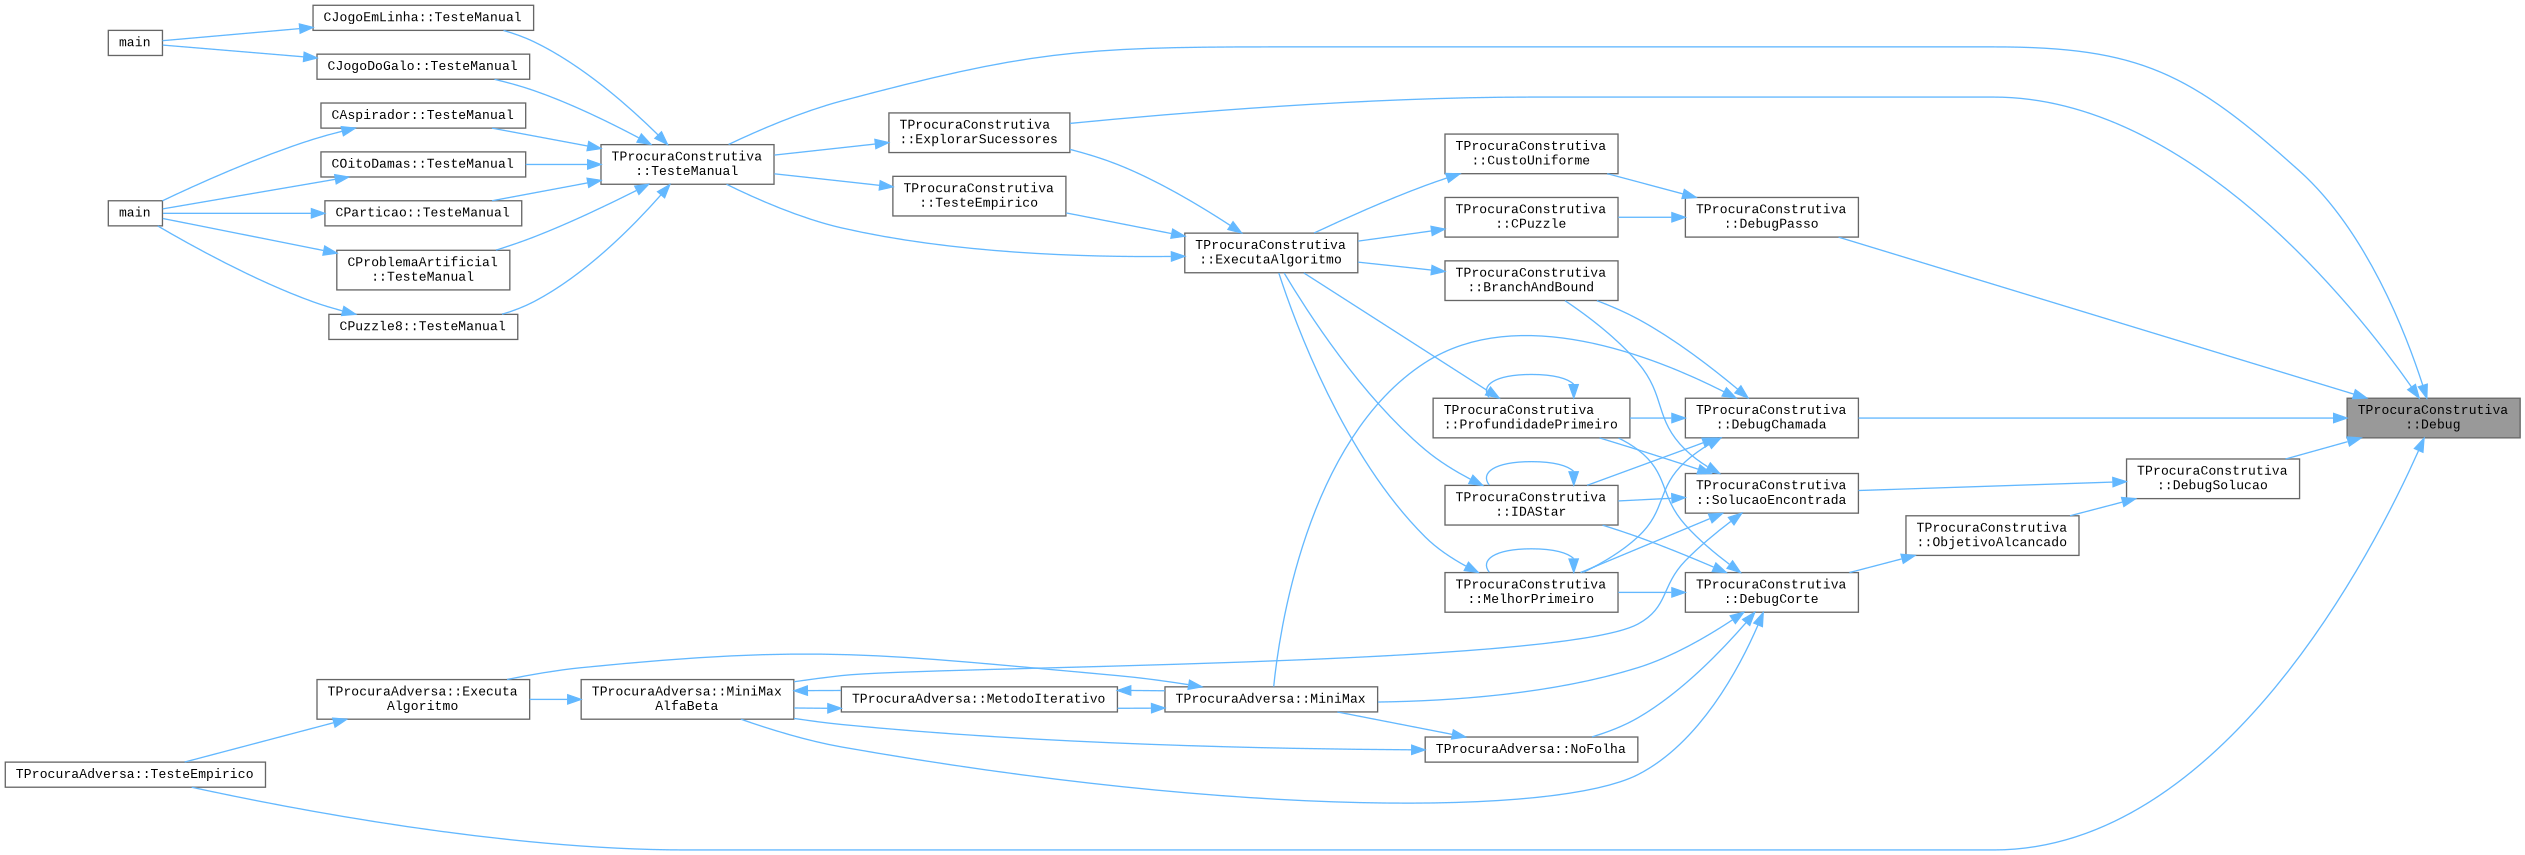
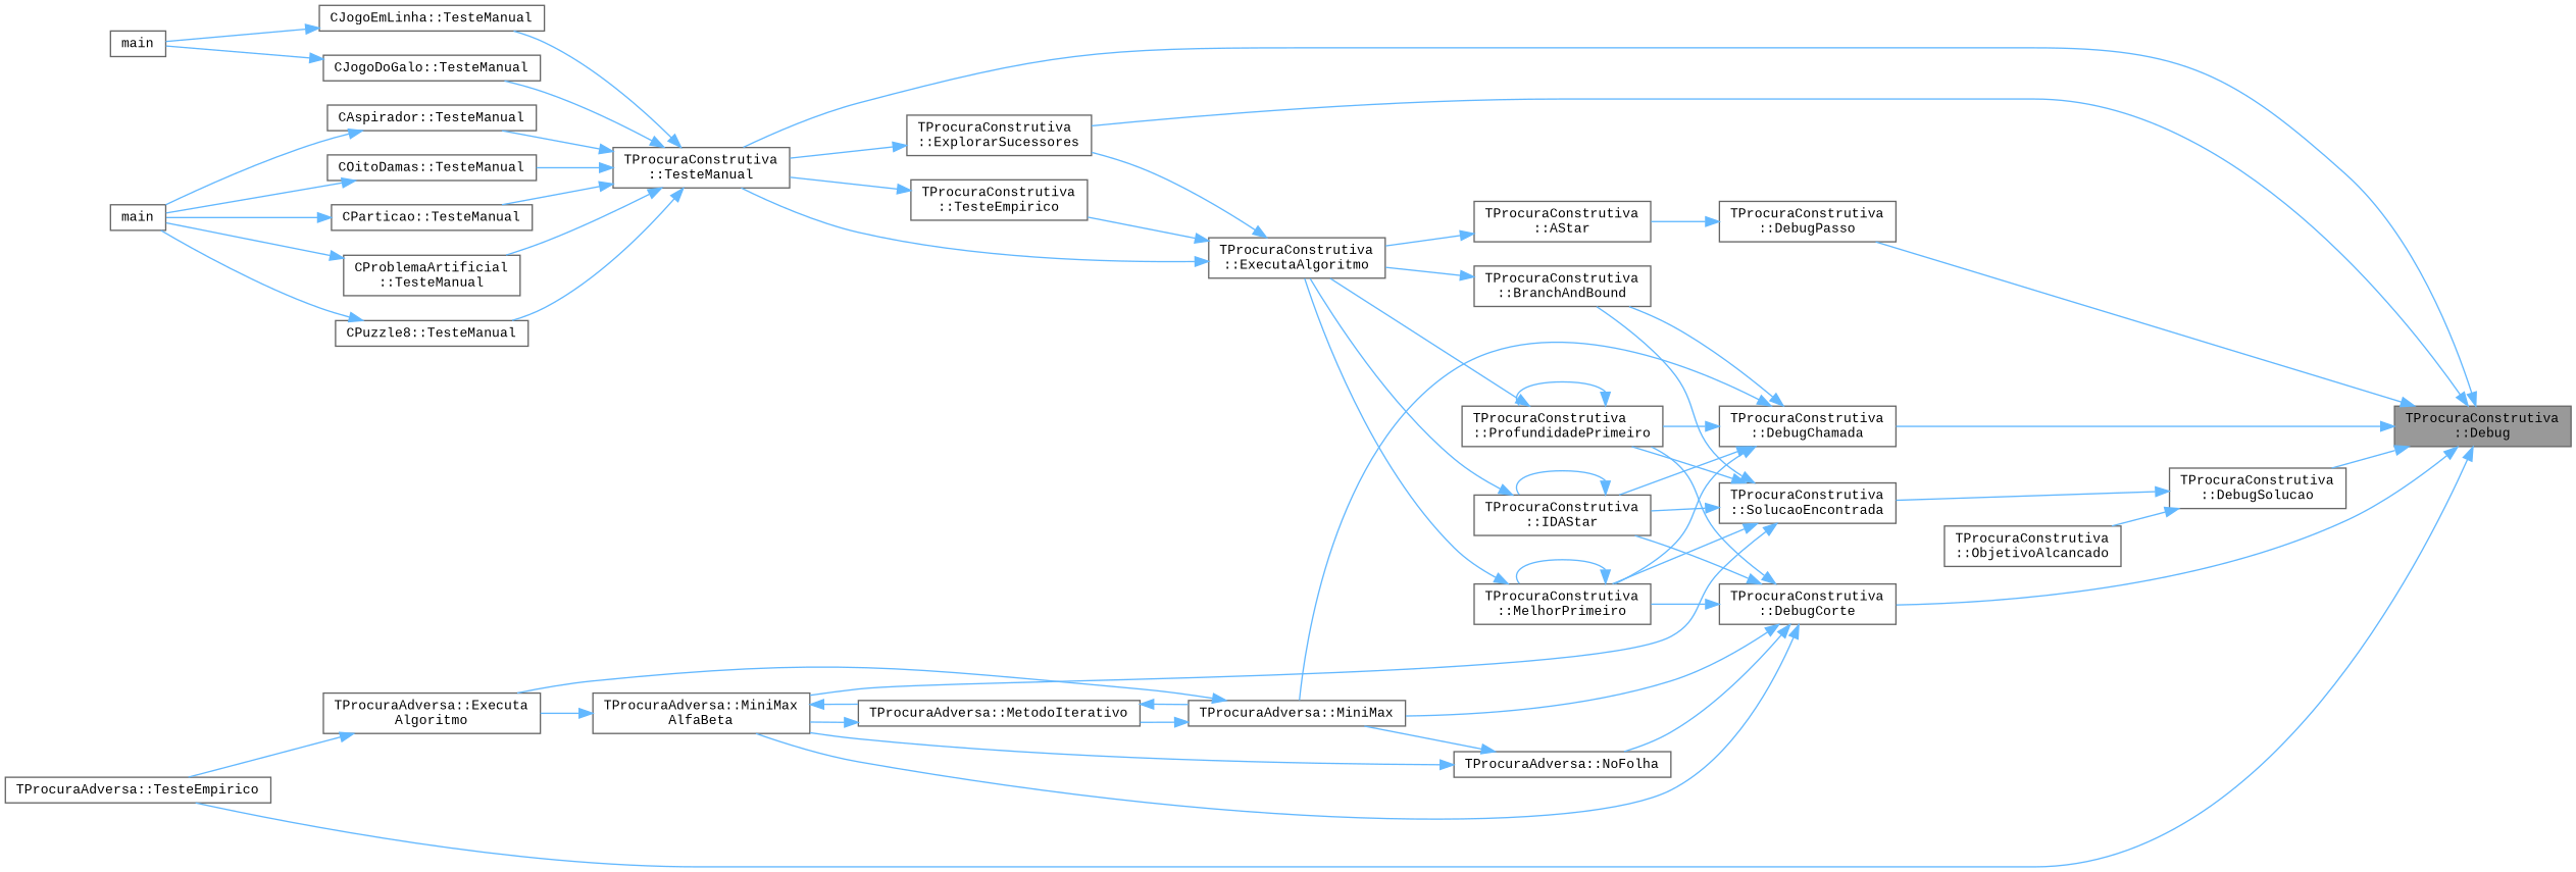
  digraph {
    fontname="Liberation Mono"
    rankdir=RL
    node [color=grey40 fillcolor=white fontname="Liberation Mono" fontsize=10 shape=box style=filled]
    edge [color=steelblue1 dir=back fontname="Liberation Mono" fontsize=10 labelfontname=Helvetica labelfontsize=10 style=solid]
    n1 [color=gray40 fillcolor=grey60 fontcolor=black height=0.2 label="TProcuraConstrutiva\l::Debug" width=0.4]
    n2 [height=0.2 label="TProcuraConstrutiva\l::DebugChamada" width=0.4]
    n3 [height=0.2 label="TProcuraConstrutiva\l::ExplorarSucessores" width=0.4]
    n4 [height=0.2 label="TProcuraConstrutiva\l::TesteManual" width=0.4]
    n5 [height=0.2 label="TProcuraAdversa::TesteEmpirico" width=0.4]
    n6 [height=0.2 label="TProcuraConstrutiva\l::DebugCorte" width=0.4]
    n7 [height=0.2 label="TProcuraConstrutiva\l::DebugPasso" width=0.4]
    n8 [height=0.2 label="TProcuraConstrutiva\l::DebugSolucao" width=0.4]
    n9 [height=0.2 label="TProcuraConstrutiva\l::BranchAndBound" width=0.4]
    n10 [height=0.2 label="TProcuraConstrutiva\l::IDAStar" width=0.4]
    n11 [height=0.2 label="TProcuraConstrutiva\l::MelhorPrimeiro" width=0.4]
    n12 [height=0.2 label="TProcuraAdversa::MiniMax" width=0.4]
    n13 [height=0.2 label="TProcuraConstrutiva\l::ProfundidadePrimeiro" width=0.4]
    n14 [height=0.2 label="CJogoDoGalo::TesteManual" width=0.4]
    n15 [height=0.2 label="CJogoEmLinha::TesteManual" width=0.4]
    n16 [height=0.2 label="CAspirador::TesteManual" width=0.4]
    n17 [height=0.2 label="COitoDamas::TesteManual" width=0.4]
    n18 [height=0.2 label="CParticao::TesteManual" width=0.4]
    n19 [height=0.2 label="CProblemaArtificial\l::TesteManual" width=0.4]
    n20 [height=0.2 label="CPuzzle8::TesteManual" width=0.4]
    n21 [height=0.2 label="TProcuraAdversa::MiniMax\lAlfaBeta" width=0.4]
    n22 [height=0.2 label="TProcuraAdversa::NoFolha" width=0.4]
-   n23 [height=0.2 label="TProcuraConstrutiva\l::CPuzzle" width=0.4]
-   n24 [height=0.2 label="TProcuraConstrutiva\l::CustoUniforme" width=0.4]
+   n23 [height=0.2 label="TProcuraConstrutiva\l::AStar" width=0.4]
    n25 [height=0.2 label="TProcuraConstrutiva\l::ObjetivoAlcancado" width=0.4]
    n26 [height=0.2 label="TProcuraConstrutiva\l::SolucaoEncontrada" width=0.4]
    n27 [height=0.2 label="TProcuraConstrutiva\l::ExecutaAlgoritmo" width=0.4]
    n28 [height=0.2 label="TProcuraAdversa::Executa\lAlgoritmo" width=0.4]
    n29 [height=0.2 label="TProcuraAdversa::MetodoIterativo" width=0.4]
    n30 [height=0.2 label="TProcuraConstrutiva\l::TesteEmpirico" width=0.4]
    n31 [height=0.2 label=main width=0.4]
    n32 [height=0.2 label=main width=0.4]
    n1 -> n2
    n1 -> n3
    n1 -> n4
    n1 -> n5
-   n25 -> n6
+   n1 -> n6
    n1 -> n7
    n1 -> n8
    n2 -> n9
    n2 -> n10
    n2 -> n11
    n2 -> n12
    n2 -> n13
    n3 -> n4
    n4 -> n14
    n4 -> n15
    n4 -> n16
    n4 -> n17
    n4 -> n18
    n4 -> n19
    n4 -> n20
    n6 -> n10
    n6 -> n11
    n6 -> n12
    n6 -> n13
    n6 -> n21
    n6 -> n22
    n7 -> n23
-   n7 -> n24
    n8 -> n25
    n8 -> n26
    n9 -> n27
    n10 -> n10
    n10 -> n27
    n11 -> n11
    n11 -> n27
    n12 -> n28
    n12 -> n29
    n13 -> n13
    n13 -> n27
    n14 -> n31
    n15 -> n31
    n16 -> n32
    n17 -> n32
    n18 -> n32
    n19 -> n32
    n20 -> n32
    n21 -> n28
    n21 -> n29
    n22 -> n12
    n22 -> n21
    n23 -> n27
-   n24 -> n27
    n26 -> n9
    n26 -> n10
    n26 -> n11
    n26 -> n13
    n26 -> n21
    n27 -> n3
    n27 -> n4
    n27 -> n30
    n28 -> n5
    n29 -> n12
    n29 -> n21
    n30 -> n4
  }
